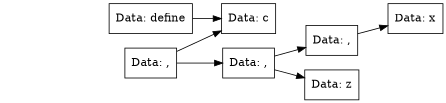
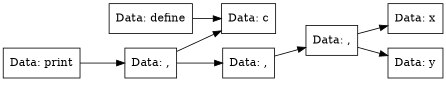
  digraph {
    rankdir=LR
    node [shape=record]
    n1 [label="Data: define"]
    n2 [label="Data: c"]
+   n3 [label="Data: print"]
    n4 [label="Data: ,"]
    n5 [label="Data: ,"]
    n6 [label="Data: ,"]
-   n7 [label="Data: z"]
    n8 [label="Data: x"]
+   n9 [label="Data: y"]
    n1 -> n2
+   n3 -> n4
    n4 -> n2
    n4 -> n5
    n5 -> n6
-   n5 -> n7
    n6 -> n8
+   n6 -> n9
  }
